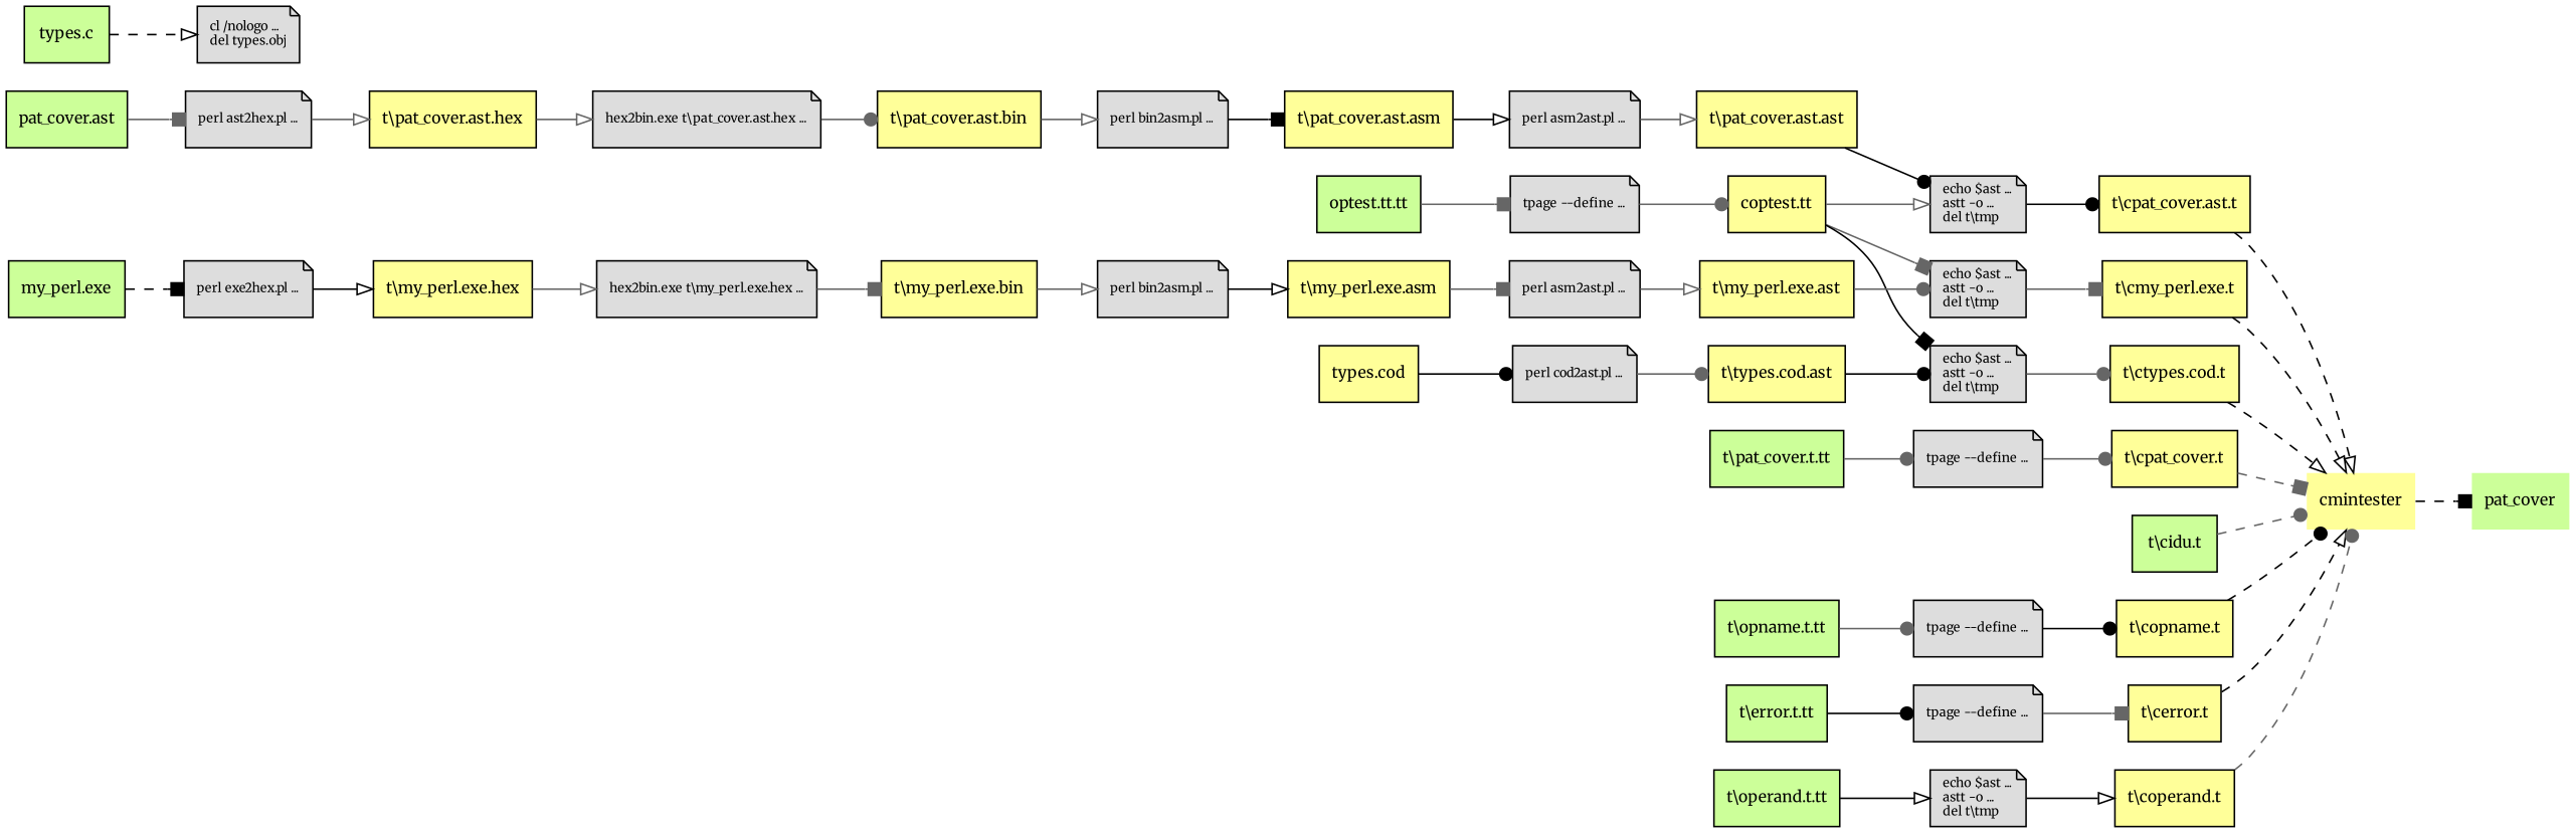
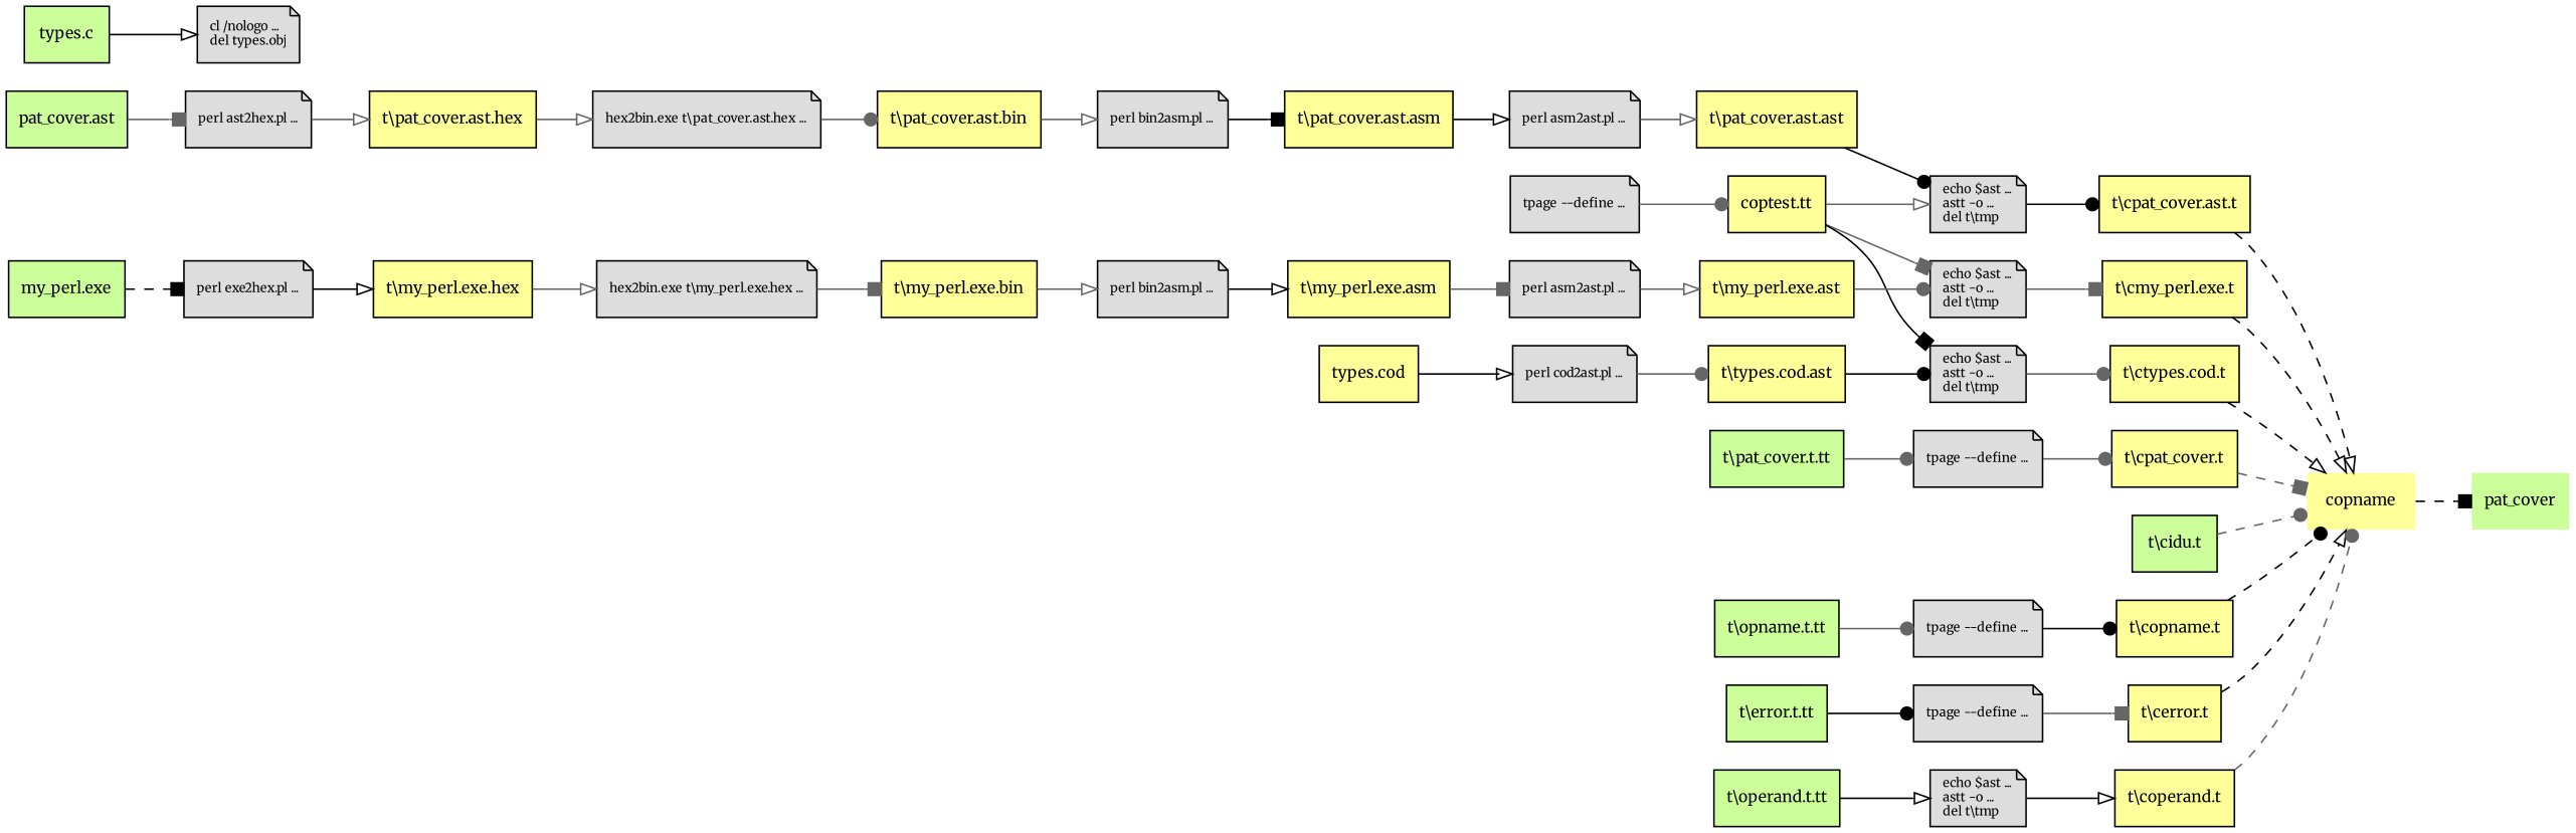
  digraph {
    fontname=Merriweather
    rankdir=LR
    node [fillcolor="#ffff99" fontname=Merriweather fontsize=10 shape=box style=filled]
    edge [arrowhead=onormal color=gray40 fontname=Merriweather]
-   n1 [label=cmintester shape=plaintext]
+   n1 [label=copname shape=plaintext]
    n2 [fillcolor="#ccff99" label=pat_cover shape=plaintext]
    n3 [label="t\\cpat_cover.ast.t"]
    n4 [fillcolor="#dddddd" fontsize=8 label="echo $ast ...\lastt -o ...\ldel t\\tmp\l" shape=note]
    n5 [label="coptest.tt"]
    n6 [fillcolor="#dddddd" fontsize=8 label="echo $ast ...\lastt -o ...\ldel t\\tmp\l" shape=note]
    n7 [fillcolor="#dddddd" fontsize=8 label="echo $ast ...\lastt -o ...\ldel t\\tmp\l" shape=note]
    n8 [label="t\\cmy_perl.exe.t"]
    n9 [label="t\\ctypes.cod.t"]
    n10 [fillcolor="#dddddd" fontsize=8 label="tpage --define ...\l" shape=note]
-   n11 [fillcolor="#ccff99" label="optest.tt.tt"]
    n12 [label="t\\pat_cover.ast.ast"]
    n13 [fillcolor="#dddddd" fontsize=8 label="perl asm2ast.pl ...\l" shape=note]
    n14 [label="t\\pat_cover.ast.asm"]
    n15 [fillcolor="#dddddd" fontsize=8 label="perl bin2asm.pl ...\l" shape=note]
    n16 [label="t\\pat_cover.ast.bin"]
    n17 [fillcolor="#dddddd" fontsize=8 label="hex2bin.exe t\\pat_cover.ast.hex ...\l" shape=note]
    n18 [label="t\\pat_cover.ast.hex"]
    n19 [fillcolor="#dddddd" fontsize=8 label="perl ast2hex.pl ...\l" shape=note]
    n20 [fillcolor="#ccff99" label="pat_cover.ast"]
    n21 [label="t\\cpat_cover.t"]
    n22 [fillcolor="#dddddd" fontsize=8 label="tpage --define ...\l" shape=note]
    n23 [fillcolor="#ccff99" label="t\\pat_cover.t.tt"]
    n24 [label="t\\my_perl.exe.ast"]
    n25 [fillcolor="#dddddd" fontsize=8 label="perl asm2ast.pl ...\l" shape=note]
    n26 [label="t\\my_perl.exe.asm"]
    n27 [fillcolor="#dddddd" fontsize=8 label="perl bin2asm.pl ...\l" shape=note]
    n28 [label="t\\my_perl.exe.bin"]
    n29 [fillcolor="#dddddd" fontsize=8 label="hex2bin.exe t\\my_perl.exe.hex ...\l" shape=note]
    n30 [label="t\\my_perl.exe.hex"]
    n31 [fillcolor="#dddddd" fontsize=8 label="perl exe2hex.pl ...\l" shape=note]
    n32 [fillcolor="#ccff99" label="my_perl.exe"]
    n33 [label="t\\types.cod.ast"]
    n34 [fillcolor="#dddddd" fontsize=8 label="perl cod2ast.pl ...\l" shape=note]
    n35 [label="types.cod"]
    n36 [fillcolor="#dddddd" fontsize=8 label="cl /nologo ...\ldel types.obj\l" shape=note]
    n37 [fillcolor="#ccff99" label="types.c"]
    n38 [fillcolor="#ccff99" label="t\\cidu.t"]
    n39 [label="t\\copname.t"]
    n40 [fillcolor="#dddddd" fontsize=8 label="tpage --define ...\l" shape=note]
    n41 [fillcolor="#ccff99" label="t\\opname.t.tt"]
    n42 [label="t\\cerror.t"]
    n43 [fillcolor="#dddddd" fontsize=8 label="tpage --define ...\l" shape=note]
    n44 [fillcolor="#ccff99" label="t\\error.t.tt"]
    n45 [label="t\\coperand.t"]
    n46 [fillcolor="#dddddd" fontsize=8 label="echo $ast ...\lastt -o ...\ldel t\\tmp\l" shape=note]
    n47 [fillcolor="#ccff99" label="t\\operand.t.tt"]
    n1 -> n2 [arrowhead=box color=black style=dashed]
    n3 -> n1 [color=black style=dashed]
    n4 -> n3 [arrowhead=dot color=black]
    n5 -> n4
    n5 -> n6 [arrowhead=box]
    n5 -> n7 [arrowhead=box color=black]
    n6 -> n8 [arrowhead=box]
    n7 -> n9 [arrowhead=dot]
    n8 -> n1 [color=black style=dashed]
    n9 -> n1 [color=black style=dashed]
    n10 -> n5 [arrowhead=dot]
-   n11 -> n10 [arrowhead=box]
    n12 -> n4 [arrowhead=dot color=black]
    n13 -> n12
    n14 -> n13 [color=black]
    n15 -> n14 [arrowhead=box color=black]
    n16 -> n15
    n17 -> n16 [arrowhead=dot]
    n18 -> n17
    n19 -> n18
    n20 -> n19 [arrowhead=box]
    n21 -> n1 [arrowhead=box style=dashed]
    n22 -> n21 [arrowhead=dot]
    n23 -> n22 [arrowhead=dot]
    n24 -> n6 [arrowhead=dot]
    n25 -> n24
    n26 -> n25 [arrowhead=box]
    n27 -> n26 [color=black]
    n28 -> n27
    n29 -> n28 [arrowhead=box]
    n30 -> n29
    n31 -> n30 [color=black]
    n32 -> n31 [arrowhead=box color=black style=dashed]
    n33 -> n7 [arrowhead=dot color=black]
    n34 -> n33 [arrowhead=dot]
-   n35 -> n34 [arrowhead=dot color=black]
-   n37 -> n36 [color=black style=dashed]
+   n35 -> n34 [color=black]
+   n37 -> n36 [color=black]
    n38 -> n1 [arrowhead=dot style=dashed]
    n39 -> n1 [arrowhead=dot color=black style=dashed]
    n40 -> n39 [arrowhead=dot color=black]
    n41 -> n40 [arrowhead=dot]
    n42 -> n1 [color=black style=dashed]
    n43 -> n42 [arrowhead=box]
    n44 -> n43 [arrowhead=dot color=black]
    n45 -> n1 [arrowhead=dot style=dashed]
    n46 -> n45 [color=black]
    n47 -> n46 [color=black]
  }
